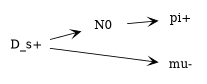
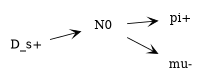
  digraph {
    rankdir=LR
    node [shape=plaintext]
    edge [arrowarrowsize=1 arrowhead=vee]
    n1 [label=N0]
    "D_s+"
    "pi+"
    "mu-"
    n1 -> "pi+"
-   "D_s+" -> "mu-"
+   n1 -> "mu-"
    "D_s+" -> n1
  }
